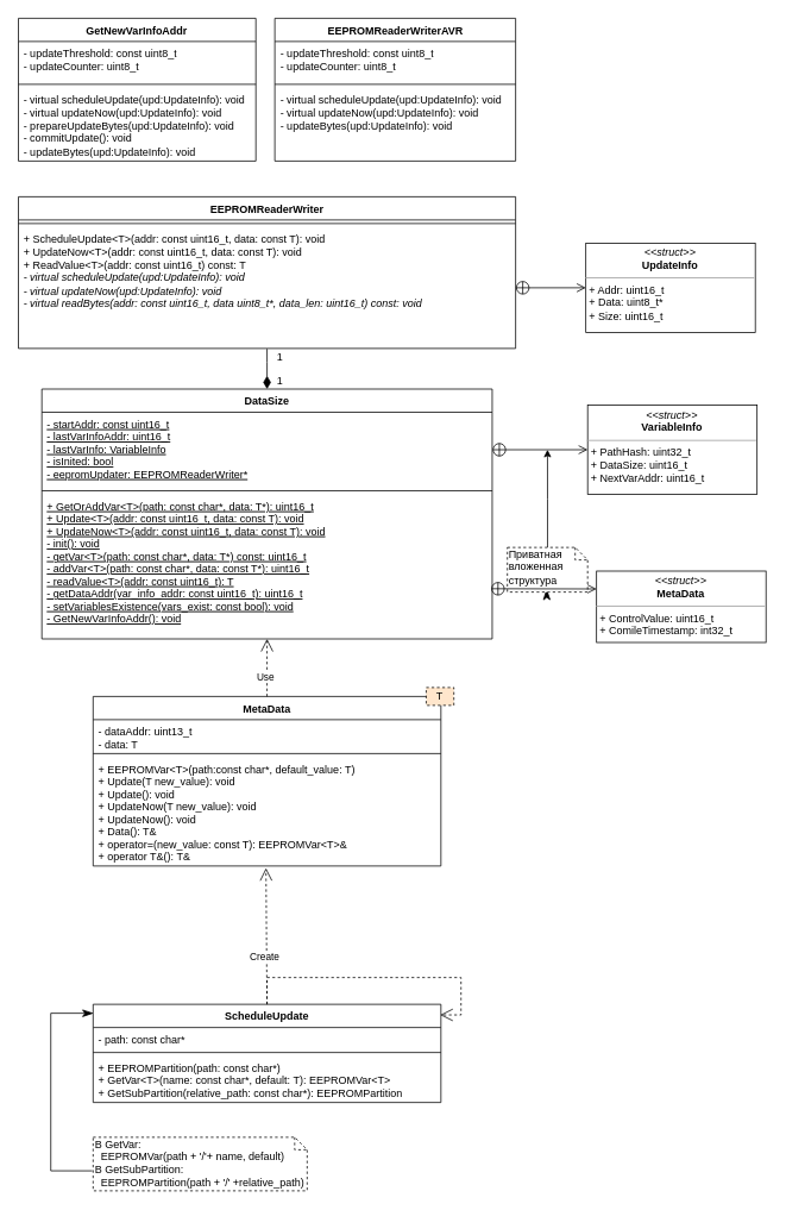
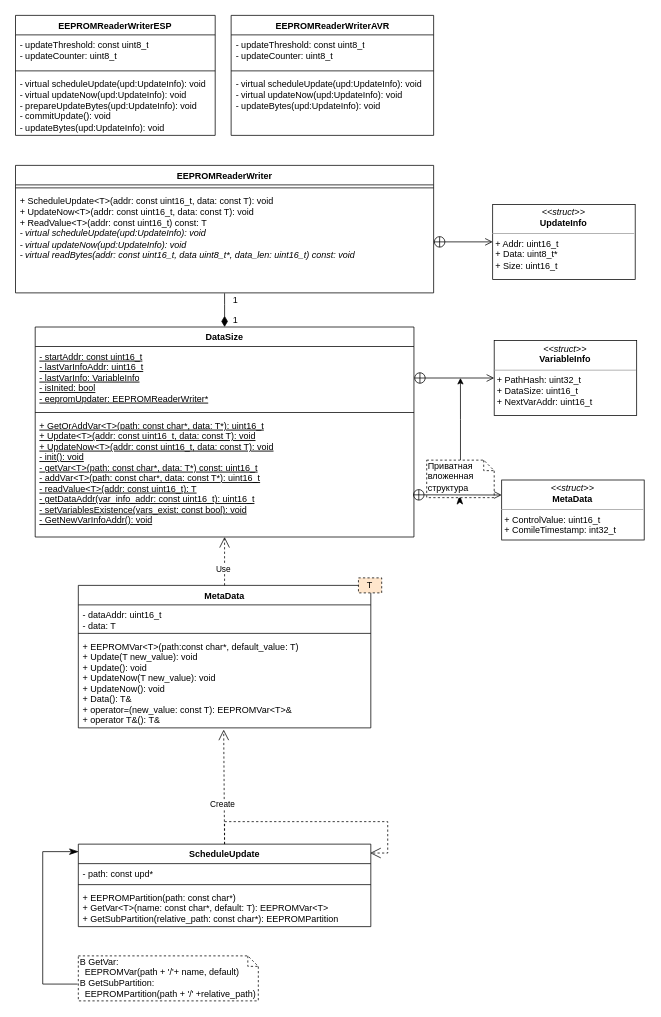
  <mxCell id="0" />
  <mxCell id="1" parent="0" />
  <mxCell id="2" value="" style="endArrow=open;endSize=12;dashed=1;html=1;rounded=0;exitX=0.5;exitY=0;exitDx=0;exitDy=0;entryX=0.998;entryY=0.108;entryDx=0;entryDy=0;edgeStyle=orthogonalEdgeStyle;entryPerimeter=0;" parent="1" source="14" target="14" edge="1"><mxGeometry width="160" relative="1" as="geometry"><mxPoint x="457.25" y="1125" as="sourcePoint" /><mxPoint x="456.25" y="1036" as="targetPoint" /><Array as="points"><mxPoint x="299.25" y="1095" /><mxPoint x="516.25" y="1095" /><mxPoint x="516.25" y="1137" /></Array></mxGeometry></mxCell>
  <mxCell id="3" value="MetaData" style="swimlane;fontStyle=1;align=center;verticalAlign=top;childLayout=stackLayout;horizontal=1;startSize=26;horizontalStack=0;resizeParent=1;resizeParentMax=0;resizeLast=0;collapsible=1;marginBottom=0;" parent="1" vertex="1"><mxGeometry x="103.75" y="780" width="390" height="190" as="geometry" /></mxCell>
- <mxCell id="4" value="- dataAddr: uint13_t&#10;- data: T" style="text;strokeColor=none;fillColor=none;align=left;verticalAlign=top;spacingLeft=4;spacingRight=4;overflow=hidden;rotatable=0;points=[[0,0.5],[1,0.5]];portConstraint=eastwest;fontStyle=0" parent="3" vertex="1"><mxGeometry y="26" width="390" height="34" as="geometry" /></mxCell>
+ <mxCell id="4" value="- dataAddr: uint16_t&#10;- data: T" style="text;strokeColor=none;fillColor=none;align=left;verticalAlign=top;spacingLeft=4;spacingRight=4;overflow=hidden;rotatable=0;points=[[0,0.5],[1,0.5]];portConstraint=eastwest;fontStyle=0" parent="3" vertex="1"><mxGeometry y="26" width="390" height="34" as="geometry" /></mxCell>
  <mxCell id="5" value="" style="line;strokeWidth=1;fillColor=none;align=left;verticalAlign=middle;spacingTop=-1;spacingLeft=3;spacingRight=3;rotatable=0;labelPosition=right;points=[];portConstraint=eastwest;" parent="3" vertex="1"><mxGeometry y="60" width="390" height="8" as="geometry" /></mxCell>
  <mxCell id="6" value="+ EEPROMVar&lt;T&gt;(path:const char*, default_value: T)&#10;+ Update(T new_value): void&#10;+ Update(): void&#10;+ UpdateNow(T new_value): void&#10;+ UpdateNow(): void&#10;+ Data(): T&amp;&#10;+ operator=(new_value: const T): EEPROMVar&lt;T&gt;&amp;&#10;+ operator T&amp;(): T&amp;" style="text;strokeColor=none;fillColor=none;align=left;verticalAlign=top;spacingLeft=4;spacingRight=4;overflow=hidden;rotatable=0;points=[[0,0.5],[1,0.5]];portConstraint=eastwest;" parent="3" vertex="1"><mxGeometry y="68" width="390" height="122" as="geometry" /></mxCell>
  <mxCell id="7" style="edgeStyle=orthogonalEdgeStyle;rounded=0;orthogonalLoop=1;jettySize=auto;html=1;entryX=0.5;entryY=1.004;entryDx=0;entryDy=0;entryPerimeter=0;endArrow=none;endFill=0;endSize=12;startArrow=diamondThin;startFill=1;startSize=12;" parent="1" source="8" target="28" edge="1"><mxGeometry relative="1" as="geometry" /></mxCell>
  <mxCell id="8" value="DataSize" style="swimlane;fontStyle=1;align=center;verticalAlign=top;childLayout=stackLayout;horizontal=1;startSize=26;horizontalStack=0;resizeParent=1;resizeParentMax=0;resizeLast=0;collapsible=1;marginBottom=0;" parent="1" vertex="1"><mxGeometry x="46.25" y="435.5" width="505" height="280" as="geometry" /></mxCell>
  <mxCell id="9" value="- startAddr: const uint16_t&#10;- lastVarInfoAddr: uint16_t&#10;- lastVarInfo: VariableInfo&#10;- isInited: bool&#10;- eepromUpdater: EEPROMReaderWriter*" style="text;strokeColor=none;fillColor=none;align=left;verticalAlign=top;spacingLeft=4;spacingRight=4;overflow=hidden;rotatable=0;points=[[0,0.5],[1,0.5]];portConstraint=eastwest;fontStyle=4" parent="8" vertex="1"><mxGeometry y="26" width="505" height="84" as="geometry" /></mxCell>
  <mxCell id="10" value="" style="line;strokeWidth=1;fillColor=none;align=left;verticalAlign=middle;spacingTop=-1;spacingLeft=3;spacingRight=3;rotatable=0;labelPosition=right;points=[];portConstraint=eastwest;" parent="8" vertex="1"><mxGeometry y="110" width="505" height="8" as="geometry" /></mxCell>
  <mxCell id="11" value="+ GetOrAddVar&lt;T&gt;(path: const char*, data: T*): uint16_t&#10;+ Update&lt;T&gt;(addr: const uint16_t, data: const T): void&#10;+ UpdateNow&lt;T&gt;(addr: const uint16_t, data: const T): void&#10;- init(): void&#10;- getVar&lt;T&gt;(path: const char*, data: T*) const: uint16_t&#10;- addVar&lt;T&gt;(path: const char*, data: const T*): uint16_t&#10;- readValue&lt;T&gt;(addr: const uint16_t): T&#10;- getDataAddr(var_info_addr: const uint16_t): uint16_t&#10;- setVariablesExistence(vars_exist: const bool): void&#10;- GetNewVarInfoAddr(): void" style="text;strokeColor=none;fillColor=none;align=left;verticalAlign=top;spacingLeft=4;spacingRight=4;overflow=hidden;rotatable=0;points=[[0,0.5],[1,0.5]];portConstraint=eastwest;fontStyle=4" parent="8" vertex="1"><mxGeometry y="118" width="505" height="162" as="geometry" /></mxCell>
  <mxCell id="12" value="&lt;p style=&quot;margin: 0px ; margin-top: 4px ; text-align: center&quot;&gt;&lt;i&gt;&amp;lt;&amp;lt;struct&amp;gt;&amp;gt;&lt;/i&gt;&lt;br&gt;&lt;b&gt;VariableInfo&lt;/b&gt;&lt;br&gt;&lt;/p&gt;&lt;hr size=&quot;1&quot;&gt;&lt;p style=&quot;margin: 0px ; margin-left: 4px&quot;&gt;+ PathHash: uint32_t&lt;br&gt;+ DataSize: uint16_t&lt;/p&gt;&lt;p style=&quot;margin: 0px ; margin-left: 4px&quot;&gt;+ NextVarAddr: uint16_t&lt;/p&gt;" style="verticalAlign=top;align=left;overflow=fill;fontSize=12;fontFamily=Helvetica;html=1;fillColor=none;" parent="1" vertex="1"><mxGeometry x="658.25" y="453.5" width="190" height="100" as="geometry" /></mxCell>
  <mxCell id="13" value="T" style="rounded=0;whiteSpace=wrap;html=1;dashed=1;fillColor=#ffe6cc;" parent="1" vertex="1"><mxGeometry x="477.25" y="770" width="31" height="20" as="geometry" /></mxCell>
  <mxCell id="14" value="ScheduleUpdate" style="swimlane;fontStyle=1;align=center;verticalAlign=top;childLayout=stackLayout;horizontal=1;startSize=26;horizontalStack=0;resizeParent=1;resizeParentMax=0;resizeLast=0;collapsible=1;marginBottom=0;" parent="1" vertex="1"><mxGeometry x="103.75" y="1125" width="390" height="110" as="geometry" /></mxCell>
- <mxCell id="15" value="- path: const char*" style="text;strokeColor=none;fillColor=none;align=left;verticalAlign=top;spacingLeft=4;spacingRight=4;overflow=hidden;rotatable=0;points=[[0,0.5],[1,0.5]];portConstraint=eastwest;fontStyle=0" parent="14" vertex="1"><mxGeometry y="26" width="390" height="24" as="geometry" /></mxCell>
+ <mxCell id="15" value="- path: const upd*" style="text;strokeColor=none;fillColor=none;align=left;verticalAlign=top;spacingLeft=4;spacingRight=4;overflow=hidden;rotatable=0;points=[[0,0.5],[1,0.5]];portConstraint=eastwest;fontStyle=0" parent="14" vertex="1"><mxGeometry y="26" width="390" height="24" as="geometry" /></mxCell>
  <mxCell id="16" value="" style="line;strokeWidth=1;fillColor=none;align=left;verticalAlign=middle;spacingTop=-1;spacingLeft=3;spacingRight=3;rotatable=0;labelPosition=right;points=[];portConstraint=eastwest;" parent="14" vertex="1"><mxGeometry y="50" width="390" height="8" as="geometry" /></mxCell>
  <mxCell id="17" value="+ EEPROMPartition(path: const char*)&#10;+ GetVar&lt;T&gt;(name: const char*, default: T): EEPROMVar&lt;T&gt;&#10;+ GetSubPartition(relative_path: const char*): EEPROMPartition" style="text;strokeColor=none;fillColor=none;align=left;verticalAlign=top;spacingLeft=4;spacingRight=4;overflow=hidden;rotatable=0;points=[[0,0.5],[1,0.5]];portConstraint=eastwest;" parent="14" vertex="1"><mxGeometry y="58" width="390" height="52" as="geometry" /></mxCell>
  <mxCell id="18" value="В GetVar:&lt;br&gt;&amp;nbsp; EEPROMVar(path + '/'+ name, default)&lt;br&gt;В&amp;nbsp;GetSubPartition:&lt;br&gt;&amp;nbsp; EEPROMPartition(path + '/' +relative_path)" style="shape=note;whiteSpace=wrap;html=1;size=14;verticalAlign=top;align=left;spacingTop=-6;dashed=1;" parent="1" vertex="1"><mxGeometry x="103.75" y="1274" width="240" height="60" as="geometry" /></mxCell>
  <mxCell id="19" style="edgeStyle=orthogonalEdgeStyle;rounded=0;orthogonalLoop=1;jettySize=auto;html=1;endArrow=classicThin;endFill=1;endSize=10;strokeWidth=1;exitX=-0.004;exitY=0.627;exitDx=0;exitDy=0;exitPerimeter=0;entryX=0.001;entryY=0.091;entryDx=0;entryDy=0;entryPerimeter=0;" parent="1" source="18" target="14" edge="1"><mxGeometry relative="1" as="geometry"><mxPoint x="-20.75" y="1175" as="targetPoint" /><mxPoint x="-60.75" y="1175" as="sourcePoint" /><Array as="points"><mxPoint x="56.25" y="1312" /><mxPoint x="56.25" y="1135" /></Array></mxGeometry></mxCell>
  <mxCell id="20" value="Create" style="endArrow=open;endSize=12;dashed=1;html=1;rounded=0;exitX=0.5;exitY=0;exitDx=0;exitDy=0;entryX=0.497;entryY=1.019;entryDx=0;entryDy=0;entryPerimeter=0;" parent="1" source="14" target="6" edge="1"><mxGeometry x="-0.31" y="2" width="160" relative="1" as="geometry"><mxPoint x="366.25" y="1065" as="sourcePoint" /><mxPoint x="526.25" y="1065" as="targetPoint" /><mxPoint as="offset" /></mxGeometry></mxCell>
  <mxCell id="21" style="edgeStyle=orthogonalEdgeStyle;rounded=0;orthogonalLoop=1;jettySize=auto;html=1;endArrow=classicThin;endFill=1;endSize=10;strokeWidth=1;exitX=0.5;exitY=1;exitDx=0;exitDy=0;exitPerimeter=0;" parent="1" source="23" edge="1"><mxGeometry relative="1" as="geometry"><mxPoint x="612.25" y="659.5" as="targetPoint" /><Array as="points"><mxPoint x="613.25" y="659.5" /></Array></mxGeometry></mxCell>
  <mxCell id="22" style="edgeStyle=orthogonalEdgeStyle;rounded=0;orthogonalLoop=1;jettySize=auto;html=1;" parent="1" source="23" edge="1"><mxGeometry relative="1" as="geometry"><mxPoint x="613.25" y="503.5" as="targetPoint" /></mxGeometry></mxCell>
  <mxCell id="23" value="Приватная&lt;br&gt;вложенная&lt;br&gt;структура" style="shape=note;whiteSpace=wrap;html=1;size=14;verticalAlign=top;align=left;spacingTop=-6;dashed=1;" parent="1" vertex="1"><mxGeometry x="568.25" y="613" width="90" height="50" as="geometry" /></mxCell>
  <mxCell id="24" value="&lt;p style=&quot;margin: 0px ; margin-top: 4px ; text-align: center&quot;&gt;&lt;i&gt;&amp;lt;&amp;lt;struct&amp;gt;&amp;gt;&lt;/i&gt;&lt;br&gt;&lt;b&gt;MetaData&lt;/b&gt;&lt;br&gt;&lt;/p&gt;&lt;hr size=&quot;1&quot;&gt;&lt;p style=&quot;margin: 0px ; margin-left: 4px&quot;&gt;+ ControlValue: uint16_t&lt;br&gt;+ ComileTimestamp: int32_t&lt;/p&gt;" style="verticalAlign=top;align=left;overflow=fill;fontSize=12;fontFamily=Helvetica;html=1;fillColor=none;" parent="1" vertex="1"><mxGeometry x="668.25" y="639.5" width="190" height="80" as="geometry" /></mxCell>
  <mxCell id="25" value="" style="endArrow=open;startArrow=circlePlus;endFill=0;startFill=0;endSize=8;html=1;strokeWidth=1;exitX=0.997;exitY=0.653;exitDx=0;exitDy=0;entryX=0;entryY=0.25;entryDx=0;entryDy=0;exitPerimeter=0;" parent="1" source="11" target="24" edge="1"><mxGeometry width="160" relative="1" as="geometry"><mxPoint x="563.25" y="503.5" as="sourcePoint" /><mxPoint x="678.25" y="503.5" as="targetPoint" /></mxGeometry></mxCell>
  <mxCell id="26" value="EEPROMReaderWriter" style="swimlane;fontStyle=1;align=center;verticalAlign=top;childLayout=stackLayout;horizontal=1;startSize=26;horizontalStack=0;resizeParent=1;resizeParentMax=0;resizeLast=0;collapsible=1;marginBottom=0;whiteSpace=wrap;html=1;" parent="1" vertex="1"><mxGeometry x="20" y="220" width="557.5" height="170" as="geometry" /></mxCell>
  <mxCell id="27" value="" style="line;strokeWidth=1;fillColor=none;align=left;verticalAlign=middle;spacingTop=-1;spacingLeft=3;spacingRight=3;rotatable=0;labelPosition=right;points=[];portConstraint=eastwest;strokeColor=inherit;" parent="26" vertex="1"><mxGeometry y="26" width="557.5" height="8" as="geometry" /></mxCell>
  <mxCell id="28" value="+ ScheduleUpdate&amp;lt;T&amp;gt;(addr: const uint16_t, data: const T): void&lt;br&gt;+ UpdateNow&amp;lt;T&amp;gt;(addr: const uint16_t, data: const T): void&lt;br style=&quot;border-color: var(--border-color); padding: 0px; margin: 0px;&quot;&gt;+ ReadValue&amp;lt;T&amp;gt;(addr: const uint16_t) const: T&lt;br&gt;&lt;i&gt;- virtual scheduleUpdate(upd:UpdateInfo): void&lt;br style=&quot;border-color: var(--border-color);&quot;&gt;- virtual updateNow(upd:UpdateInfo): void&lt;br&gt;- virtual readBytes(addr: const uint16_t, data uint8_t*, data_len: uint16_t) const: void&lt;/i&gt;" style="text;strokeColor=none;fillColor=none;align=left;verticalAlign=top;spacingLeft=4;spacingRight=4;overflow=hidden;rotatable=0;points=[[0,0.5],[1,0.5]];portConstraint=eastwest;whiteSpace=wrap;html=1;" parent="26" vertex="1"><mxGeometry y="34" width="557.5" height="136" as="geometry" /></mxCell>
- <mxCell id="29" value="GetNewVarInfoAddr" style="swimlane;fontStyle=1;align=center;verticalAlign=top;childLayout=stackLayout;horizontal=1;startSize=26;horizontalStack=0;resizeParent=1;resizeParentMax=0;resizeLast=0;collapsible=1;marginBottom=0;whiteSpace=wrap;html=1;" parent="1" vertex="1"><mxGeometry x="20" y="20" width="266.25" height="160" as="geometry" /></mxCell>
+ <mxCell id="29" value="EEPROMReaderWriterESP" style="swimlane;fontStyle=1;align=center;verticalAlign=top;childLayout=stackLayout;horizontal=1;startSize=26;horizontalStack=0;resizeParent=1;resizeParentMax=0;resizeLast=0;collapsible=1;marginBottom=0;whiteSpace=wrap;html=1;" parent="1" vertex="1"><mxGeometry x="20" y="20" width="266.25" height="160" as="geometry" /></mxCell>
  <mxCell id="30" value="- updateThreshold: const uint8_t&lt;br&gt;- updateCounter: uint8_t" style="text;strokeColor=none;fillColor=none;align=left;verticalAlign=top;spacingLeft=4;spacingRight=4;overflow=hidden;rotatable=0;points=[[0,0.5],[1,0.5]];portConstraint=eastwest;whiteSpace=wrap;html=1;" parent="29" vertex="1"><mxGeometry y="26" width="266.25" height="44" as="geometry" /></mxCell>
  <mxCell id="31" value="" style="line;strokeWidth=1;fillColor=none;align=left;verticalAlign=middle;spacingTop=-1;spacingLeft=3;spacingRight=3;rotatable=0;labelPosition=right;points=[];portConstraint=eastwest;strokeColor=inherit;" parent="29" vertex="1"><mxGeometry y="70" width="266.25" height="8" as="geometry" /></mxCell>
  <mxCell id="32" value="- virtual scheduleUpdate(upd:UpdateInfo): void&lt;br style=&quot;border-color: var(--border-color);&quot;&gt;- virtual updateNow(upd:UpdateInfo): void&lt;br&gt;- prepareUpdateBytes(upd:UpdateInfo): void&lt;br&gt;- commitUpdate(): void&lt;br style=&quot;border-color: var(--border-color); padding: 0px; margin: 0px;&quot;&gt;- updateBytes(upd:UpdateInfo): void" style="text;strokeColor=none;fillColor=none;align=left;verticalAlign=top;spacingLeft=4;spacingRight=4;overflow=hidden;rotatable=0;points=[[0,0.5],[1,0.5]];portConstraint=eastwest;whiteSpace=wrap;html=1;" parent="29" vertex="1"><mxGeometry y="78" width="266.25" height="82" as="geometry" /></mxCell>
  <mxCell id="33" value="Use" style="endArrow=open;endSize=12;dashed=1;html=1;rounded=0;exitX=0.5;exitY=0;exitDx=0;exitDy=0;" parent="1" source="3" target="11" edge="1"><mxGeometry x="-0.31" y="2" width="160" relative="1" as="geometry"><mxPoint x="297.25" y="1110" as="sourcePoint" /><mxPoint x="293.25" y="1052" as="targetPoint" /><mxPoint as="offset" /></mxGeometry></mxCell>
  <mxCell id="34" value="1" style="text;html=1;resizable=0;points=[];autosize=1;align=left;verticalAlign=top;spacingTop=-4;" parent="1" vertex="1"><mxGeometry x="307.5" y="390" width="20" height="20" as="geometry" /></mxCell>
  <mxCell id="35" value="1" style="text;html=1;resizable=0;points=[];autosize=1;align=left;verticalAlign=top;spacingTop=-4;" parent="1" vertex="1"><mxGeometry x="307.5" y="415.5" width="20" height="20" as="geometry" /></mxCell>
  <mxCell id="36" value="&lt;p style=&quot;margin: 0px ; margin-top: 4px ; text-align: center&quot;&gt;&lt;i&gt;&amp;lt;&amp;lt;struct&amp;gt;&amp;gt;&lt;/i&gt;&lt;br&gt;&lt;b&gt;UpdateInfo&lt;/b&gt;&lt;br&gt;&lt;/p&gt;&lt;hr size=&quot;1&quot;&gt;&lt;p style=&quot;margin: 0px ; margin-left: 4px&quot;&gt;+ Addr: uint16_t&lt;br&gt;+ Data: uint8_t*&lt;/p&gt;&lt;p style=&quot;margin: 0px ; margin-left: 4px&quot;&gt;+ Size: uint16_t&lt;/p&gt;" style="verticalAlign=top;align=left;overflow=fill;fontSize=12;fontFamily=Helvetica;html=1;fillColor=none;" parent="1" vertex="1"><mxGeometry x="656.25" y="272" width="190" height="100" as="geometry" /></mxCell>
  <mxCell id="37" value="EEPROMReaderWriterAVR" style="swimlane;fontStyle=1;align=center;verticalAlign=top;childLayout=stackLayout;horizontal=1;startSize=26;horizontalStack=0;resizeParent=1;resizeParentMax=0;resizeLast=0;collapsible=1;marginBottom=0;whiteSpace=wrap;html=1;" parent="1" vertex="1"><mxGeometry x="307.5" y="20" width="270" height="160" as="geometry" /></mxCell>
  <mxCell id="38" value="- updateThreshold: const uint8_t&lt;br&gt;- updateCounter: uint8_t" style="text;strokeColor=none;fillColor=none;align=left;verticalAlign=top;spacingLeft=4;spacingRight=4;overflow=hidden;rotatable=0;points=[[0,0.5],[1,0.5]];portConstraint=eastwest;whiteSpace=wrap;html=1;" parent="37" vertex="1"><mxGeometry y="26" width="270" height="44" as="geometry" /></mxCell>
  <mxCell id="39" value="" style="line;strokeWidth=1;fillColor=none;align=left;verticalAlign=middle;spacingTop=-1;spacingLeft=3;spacingRight=3;rotatable=0;labelPosition=right;points=[];portConstraint=eastwest;strokeColor=inherit;" parent="37" vertex="1"><mxGeometry y="70" width="270" height="8" as="geometry" /></mxCell>
  <mxCell id="40" value="- virtual scheduleUpdate(upd:UpdateInfo): void&lt;br style=&quot;border-color: var(--border-color);&quot;&gt;- virtual updateNow(upd:UpdateInfo): void&lt;br style=&quot;border-color: var(--border-color); padding: 0px; margin: 0px;&quot;&gt;- updateBytes(upd:UpdateInfo): void" style="text;strokeColor=none;fillColor=none;align=left;verticalAlign=top;spacingLeft=4;spacingRight=4;overflow=hidden;rotatable=0;points=[[0,0.5],[1,0.5]];portConstraint=eastwest;whiteSpace=wrap;html=1;" parent="37" vertex="1"><mxGeometry y="78" width="270" height="82" as="geometry" /></mxCell>
  <mxCell id="41" value="" style="endArrow=open;startArrow=circlePlus;endFill=0;startFill=0;endSize=8;html=1;strokeWidth=1;exitX=1;exitY=0.5;exitDx=0;exitDy=0;entryX=0;entryY=0.5;entryDx=0;entryDy=0;" parent="1" source="9" target="12" edge="1"><mxGeometry width="160" relative="1" as="geometry"><mxPoint x="561.25" y="669.5" as="sourcePoint" /><mxPoint x="678.25" y="669.5" as="targetPoint" /></mxGeometry></mxCell>
  <mxCell id="42" value="" style="endArrow=open;startArrow=circlePlus;endFill=0;startFill=0;endSize=8;html=1;strokeWidth=1;exitX=1;exitY=0.5;exitDx=0;exitDy=0;entryX=0;entryY=0.5;entryDx=0;entryDy=0;" parent="1" source="28" target="36" edge="1"><mxGeometry width="160" relative="1" as="geometry"><mxPoint x="561.25" y="558" as="sourcePoint" /><mxPoint x="676.25" y="558" as="targetPoint" /></mxGeometry></mxCell>
